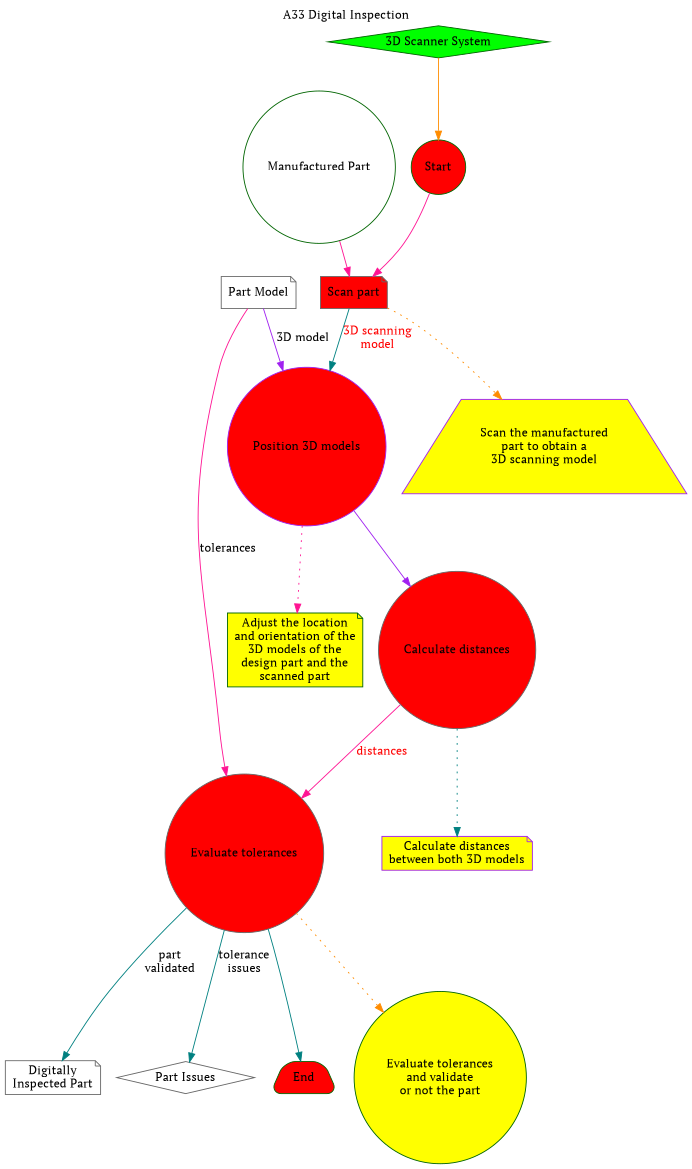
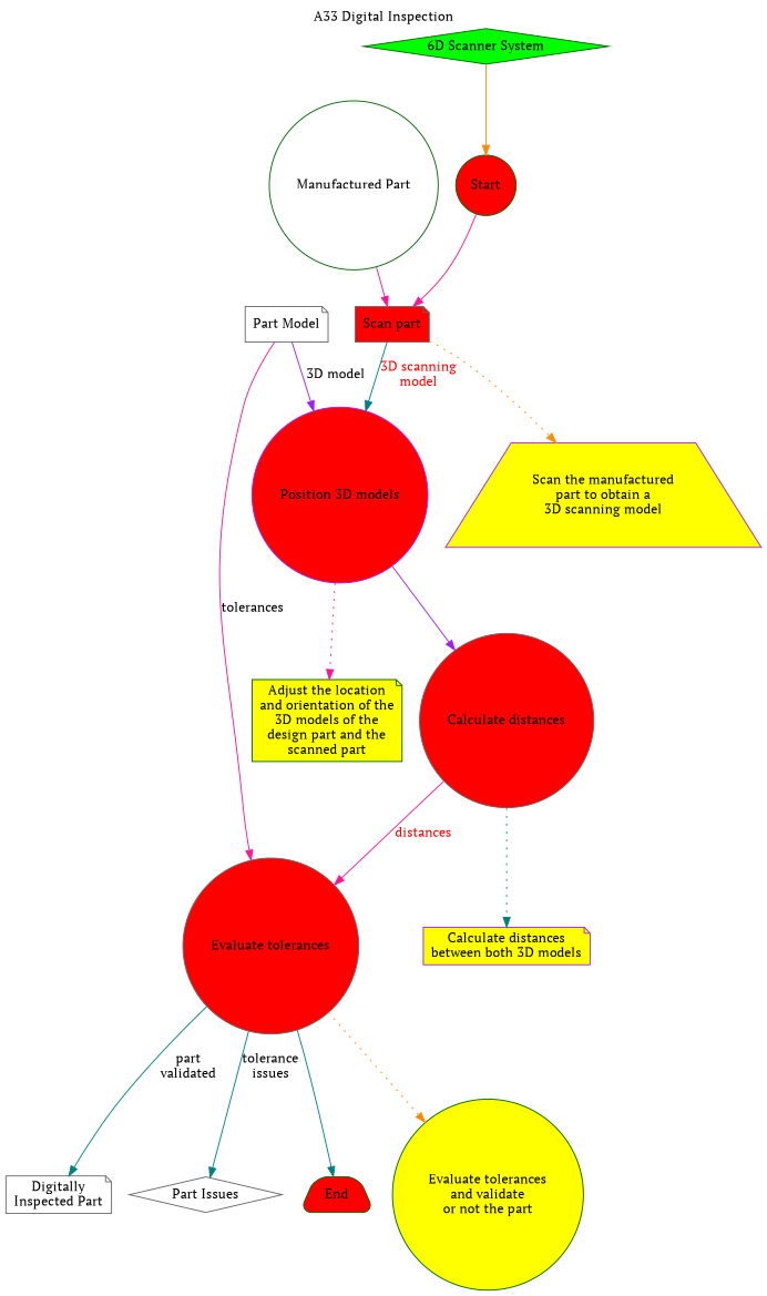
  digraph {
    fontname="PT Serif"
    label="A33 Digital Inspection"
    labelloc=t
    node [color=gray40 fillcolor=red fontname="PT Serif" shape=circle style=filled]
    edge [color=deeppink dir=forward fontcolor=black fontname="PT Serif" style=solid]
    n1 [fillcolor=white label="Part Model" shape=note]
    n2 [color=purple label="Position 3D models" style="filled, rounded"]
    n3 [label="Evaluate tolerances" style="filled, rounded"]
    n4 [label="Calculate distances" style="filled, rounded"]
    n5 [color=darkgreen fillcolor=yellow label="Adjust the location\nand orientation of the\n3D models of the\ndesign part and the\nscanned part" shape=note]
    n6 [fillcolor=white label="Digitally\nInspected Part" shape=note]
    n7 [fillcolor=white label="Part Issues" shape=diamond]
    End [color=darkgreen shape=trapezium style="filled, rounded"]
    n9 [color=darkgreen fillcolor=yellow label="Evaluate tolerances\nand validate\nor not the part"]
    n10 [color=darkgreen fillcolor=white label="Manufactured Part"]
    n11 [label="Scan part" shape=note style="filled, rounded"]
    n12 [color=purple fillcolor=yellow label="Scan the manufactured\npart to obtain a\n3D scanning model" shape=trapezium]
-   n13 [color=darkgreen fillcolor=green label="3D Scanner System" shape=diamond]
+   n13 [color=darkgreen fillcolor=green label="6D Scanner System" shape=diamond]
    Start [color=darkgreen style="filled, rounded"]
    n15 [color=purple fillcolor=yellow label="Calculate distances\nbetween both 3D models" shape=note]
    n1 -> n2 [color=purple label="3D model"]
    n1 -> n3 [label=tolerances]
    n2 -> n4 [color=purple fontcolor=red]
    n2 -> n5 [style=dotted]
    n3 -> n6 [color=teal label="part\nvalidated"]
    n3 -> n7 [color=teal label="tolerance\nissues"]
    n3 -> End [color=teal fontcolor=red]
    n3 -> n9 [color=darkorange style=dotted]
    n4 -> n3 [fontcolor=red label=distances]
    n4 -> n15 [color=teal style=dotted]
    n10 -> n11
    n11 -> n2 [color=teal fontcolor=red label="3D scanning\nmodel"]
    n11 -> n12 [color=darkorange style=dotted]
    n13 -> Start [color=darkorange fontcolor=red]
    Start -> n11 [fontcolor=red]
  }
